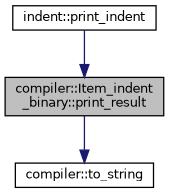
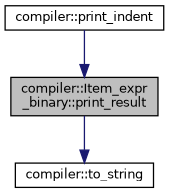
  digraph {
    rankdir=TB
    node [color=black fillcolor=white fontname=Helvetica fontsize=10 shape=record style=filled]
    edge [color=midnightblue fontname=Helvetica fontsize=10 labelfontname=Helvetica labelfontsize=10 style=solid]
-   n1 [fillcolor=grey75 fontcolor=black height=0.2 label="compiler::Item_indent\l_binary::print_result" width=0.4]
+   n1 [fillcolor=grey75 fontcolor=black height=0.2 label="compiler::Item_expr\l_binary::print_result" width=0.4]
    n2 [height=0.2 label="compiler::to_string" width=0.4]
-   n3 [height=0.2 label="indent::print_indent" width=0.4]
+   n3 [height=0.2 label="compiler::print_indent" width=0.4]
    n1 -> n2
    n3 -> n1
  }
